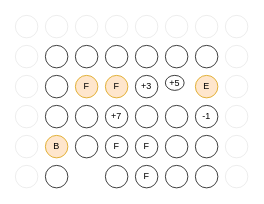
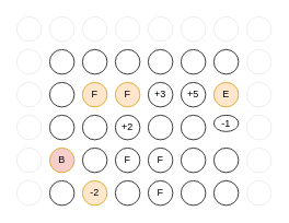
  <mxCell id="0" />
  <mxCell id="1" parent="0" />
  <mxCell id="2" value="" style="ellipse;whiteSpace=wrap;html=1;aspect=fixed;labelBackgroundColor=none;rounded=0;fillStyle=solid;gradientColor=none;fillColor=default;opacity=10;" parent="1" vertex="1"><mxGeometry x="20" y="20" width="30" height="30" as="geometry" /></mxCell>
  <mxCell id="3" value="" style="ellipse;whiteSpace=wrap;html=1;aspect=fixed;labelBackgroundColor=none;rounded=0;fillStyle=solid;gradientColor=none;fillColor=default;opacity=10;" parent="1" vertex="1"><mxGeometry x="60" y="20" width="30" height="30" as="geometry" /></mxCell>
  <mxCell id="4" value="" style="ellipse;whiteSpace=wrap;html=1;aspect=fixed;labelBackgroundColor=none;rounded=0;fillStyle=solid;gradientColor=none;fillColor=default;opacity=10;" parent="1" vertex="1"><mxGeometry x="20" y="60" width="30" height="30" as="geometry" /></mxCell>
  <mxCell id="5" value="" style="ellipse;whiteSpace=wrap;html=1;aspect=fixed;labelBackgroundColor=none;rounded=0;" parent="1" vertex="1"><mxGeometry x="60" y="60" width="30" height="30" as="geometry" /></mxCell>
  <mxCell id="6" value="" style="ellipse;whiteSpace=wrap;html=1;aspect=fixed;labelBackgroundColor=none;rounded=0;fillStyle=solid;gradientColor=none;fillColor=default;opacity=10;" parent="1" vertex="1"><mxGeometry x="100" y="20" width="30" height="30" as="geometry" /></mxCell>
  <mxCell id="7" value="" style="ellipse;whiteSpace=wrap;html=1;aspect=fixed;labelBackgroundColor=none;rounded=0;fillStyle=solid;gradientColor=none;fillColor=default;opacity=10;" parent="1" vertex="1"><mxGeometry x="140" y="20" width="30" height="30" as="geometry" /></mxCell>
  <mxCell id="8" value="" style="ellipse;whiteSpace=wrap;html=1;aspect=fixed;labelBackgroundColor=none;rounded=0;" parent="1" vertex="1"><mxGeometry x="100" y="60" width="30" height="30" as="geometry" /></mxCell>
  <mxCell id="9" value="" style="ellipse;whiteSpace=wrap;html=1;aspect=fixed;labelBackgroundColor=none;rounded=0;" parent="1" vertex="1"><mxGeometry x="140" y="60" width="30" height="30" as="geometry" /></mxCell>
  <mxCell id="10" value="" style="ellipse;whiteSpace=wrap;html=1;aspect=fixed;labelBackgroundColor=none;rounded=0;fillStyle=solid;gradientColor=none;fillColor=default;opacity=10;" parent="1" vertex="1"><mxGeometry x="20" y="100" width="30" height="30" as="geometry" /></mxCell>
  <mxCell id="11" value="" style="ellipse;whiteSpace=wrap;html=1;aspect=fixed;labelBackgroundColor=none;rounded=0;" parent="1" vertex="1"><mxGeometry x="60" y="100" width="30" height="30" as="geometry" /></mxCell>
  <mxCell id="12" value="" style="ellipse;whiteSpace=wrap;html=1;aspect=fixed;labelBackgroundColor=none;rounded=0;fillStyle=solid;gradientColor=none;fillColor=default;opacity=10;" parent="1" vertex="1"><mxGeometry x="20" y="140" width="30" height="30" as="geometry" /></mxCell>
  <mxCell id="13" value="" style="ellipse;whiteSpace=wrap;html=1;aspect=fixed;labelBackgroundColor=none;rounded=0;" parent="1" vertex="1"><mxGeometry x="60" y="140" width="30" height="30" as="geometry" /></mxCell>
  <mxCell id="14" value="F" style="ellipse;whiteSpace=wrap;html=1;aspect=fixed;labelBackgroundColor=none;rounded=0;fillColor=#ffe6cc;strokeColor=#d79b00;" parent="1" vertex="1"><mxGeometry x="100" y="100" width="30" height="30" as="geometry" /></mxCell>
  <mxCell id="15" value="F" style="ellipse;whiteSpace=wrap;html=1;aspect=fixed;labelBackgroundColor=none;rounded=0;fillColor=#ffe6cc;strokeColor=#d79b00;" parent="1" vertex="1"><mxGeometry x="140" y="100" width="30" height="30" as="geometry" /></mxCell>
  <mxCell id="16" value="" style="ellipse;whiteSpace=wrap;html=1;aspect=fixed;labelBackgroundColor=none;rounded=0;" parent="1" vertex="1"><mxGeometry x="100" y="140" width="30" height="30" as="geometry" /></mxCell>
- <mxCell id="17" value="+7" style="ellipse;whiteSpace=wrap;html=1;aspect=fixed;labelBackgroundColor=none;rounded=0;" parent="1" vertex="1"><mxGeometry x="140" y="140" width="30" height="30" as="geometry" /></mxCell>
+ <mxCell id="17" value="+2" style="ellipse;whiteSpace=wrap;html=1;aspect=fixed;labelBackgroundColor=none;rounded=0;" parent="1" vertex="1"><mxGeometry x="140" y="140" width="30" height="30" as="geometry" /></mxCell>
  <mxCell id="18" value="" style="ellipse;whiteSpace=wrap;html=1;aspect=fixed;labelBackgroundColor=none;rounded=0;fillStyle=solid;gradientColor=none;fillColor=default;opacity=10;" parent="1" vertex="1"><mxGeometry x="180" y="20" width="30" height="30" as="geometry" /></mxCell>
  <mxCell id="19" value="" style="ellipse;whiteSpace=wrap;html=1;aspect=fixed;labelBackgroundColor=none;rounded=0;fillStyle=solid;gradientColor=none;fillColor=default;opacity=10;" parent="1" vertex="1"><mxGeometry x="220" y="20" width="30" height="30" as="geometry" /></mxCell>
  <mxCell id="20" value="" style="ellipse;whiteSpace=wrap;html=1;aspect=fixed;labelBackgroundColor=none;rounded=0;" parent="1" vertex="1"><mxGeometry x="180" y="60" width="30" height="30" as="geometry" /></mxCell>
  <mxCell id="21" value="" style="ellipse;whiteSpace=wrap;html=1;aspect=fixed;labelBackgroundColor=none;rounded=0;" parent="1" vertex="1"><mxGeometry x="220" y="60" width="30" height="30" as="geometry" /></mxCell>
  <mxCell id="22" value="" style="ellipse;whiteSpace=wrap;html=1;aspect=fixed;labelBackgroundColor=none;rounded=0;fillStyle=solid;gradientColor=none;fillColor=default;opacity=10;" parent="1" vertex="1"><mxGeometry x="260" y="20" width="30" height="30" as="geometry" /></mxCell>
  <mxCell id="23" value="" style="ellipse;whiteSpace=wrap;html=1;aspect=fixed;labelBackgroundColor=none;rounded=0;fillStyle=solid;gradientColor=none;fillColor=default;opacity=10;" parent="1" vertex="1"><mxGeometry x="300" y="20" width="30" height="30" as="geometry" /></mxCell>
  <mxCell id="24" value="" style="ellipse;whiteSpace=wrap;html=1;aspect=fixed;labelBackgroundColor=none;rounded=0;" parent="1" vertex="1"><mxGeometry x="260" y="60" width="30" height="30" as="geometry" /></mxCell>
  <mxCell id="25" value="" style="ellipse;whiteSpace=wrap;html=1;aspect=fixed;labelBackgroundColor=none;rounded=0;fillStyle=solid;gradientColor=none;fillColor=default;opacity=10;" parent="1" vertex="1"><mxGeometry x="300" y="60" width="30" height="30" as="geometry" /></mxCell>
  <mxCell id="26" value="+3" style="ellipse;whiteSpace=wrap;html=1;aspect=fixed;labelBackgroundColor=none;rounded=0;" parent="1" vertex="1"><mxGeometry x="180" y="100" width="30" height="30" as="geometry" /></mxCell>
- <mxCell id="27" value="+5" style="ellipse;whiteSpace=wrap;html=1;aspect=fixed;labelBackgroundColor=none;rounded=0;" parent="1" vertex="1"><mxGeometry x="220" y="100" width="25" height="20" as="geometry" /></mxCell>
+ <mxCell id="27" value="+5" style="ellipse;whiteSpace=wrap;html=1;aspect=fixed;labelBackgroundColor=none;rounded=0;" parent="1" vertex="1"><mxGeometry x="220" y="100" width="30" height="30" as="geometry" /></mxCell>
  <mxCell id="28" value="" style="ellipse;whiteSpace=wrap;html=1;aspect=fixed;labelBackgroundColor=none;rounded=0;" parent="1" vertex="1"><mxGeometry x="180" y="140" width="30" height="30" as="geometry" /></mxCell>
  <mxCell id="29" value="" style="ellipse;whiteSpace=wrap;html=1;aspect=fixed;labelBackgroundColor=none;rounded=0;" parent="1" vertex="1"><mxGeometry x="220" y="140" width="30" height="30" as="geometry" /></mxCell>
  <mxCell id="30" value="E" style="ellipse;whiteSpace=wrap;html=1;aspect=fixed;labelBackgroundColor=none;rounded=0;fillColor=#ffe6cc;strokeColor=#d79b00;" parent="1" vertex="1"><mxGeometry x="260" y="100" width="30" height="30" as="geometry" /></mxCell>
  <mxCell id="31" value="" style="ellipse;whiteSpace=wrap;html=1;aspect=fixed;labelBackgroundColor=none;rounded=0;fillStyle=solid;gradientColor=none;fillColor=default;opacity=10;" parent="1" vertex="1"><mxGeometry x="300" y="100" width="30" height="30" as="geometry" /></mxCell>
- <mxCell id="32" value="-1" style="ellipse;whiteSpace=wrap;html=1;aspect=fixed;labelBackgroundColor=none;rounded=0;" parent="1" vertex="1"><mxGeometry x="260" y="140" width="30" height="30" as="geometry" /></mxCell>
+ <mxCell id="32" value="-1" style="ellipse;whiteSpace=wrap;html=1;aspect=fixed;labelBackgroundColor=none;rounded=0;" parent="1" vertex="1"><mxGeometry x="260" y="140" width="30" height="20" as="geometry" /></mxCell>
  <mxCell id="33" value="" style="ellipse;whiteSpace=wrap;html=1;aspect=fixed;labelBackgroundColor=none;rounded=0;fillStyle=solid;gradientColor=none;fillColor=default;opacity=10;" parent="1" vertex="1"><mxGeometry x="300" y="140" width="30" height="30" as="geometry" /></mxCell>
  <mxCell id="34" value="" style="ellipse;whiteSpace=wrap;html=1;aspect=fixed;labelBackgroundColor=none;rounded=0;fillStyle=solid;gradientColor=none;fillColor=default;opacity=10;" parent="1" vertex="1"><mxGeometry x="20" y="180" width="30" height="30" as="geometry" /></mxCell>
- <mxCell id="35" value="B" style="ellipse;whiteSpace=wrap;html=1;aspect=fixed;labelBackgroundColor=none;rounded=0;fillColor=#ffe6cc;strokeColor=#d79b00;" parent="1" vertex="1"><mxGeometry x="60" y="180" width="30" height="30" as="geometry" /></mxCell>
+ <mxCell id="35" value="B" style="ellipse;whiteSpace=wrap;html=1;aspect=fixed;labelBackgroundColor=none;rounded=0;fillColor=#f8cecc;strokeColor=#d79b00;" parent="1" vertex="1"><mxGeometry x="60" y="180" width="30" height="30" as="geometry" /></mxCell>
  <mxCell id="36" value="" style="ellipse;whiteSpace=wrap;html=1;aspect=fixed;labelBackgroundColor=none;rounded=0;fillStyle=solid;gradientColor=none;fillColor=default;opacity=10;" parent="1" vertex="1"><mxGeometry x="20" y="220" width="30" height="30" as="geometry" /></mxCell>
  <mxCell id="37" value="" style="ellipse;whiteSpace=wrap;html=1;aspect=fixed;labelBackgroundColor=none;rounded=0;" parent="1" vertex="1"><mxGeometry x="60" y="220" width="30" height="30" as="geometry" /></mxCell>
  <mxCell id="38" value="" style="ellipse;whiteSpace=wrap;html=1;aspect=fixed;labelBackgroundColor=none;rounded=0;" parent="1" vertex="1"><mxGeometry x="100" y="180" width="30" height="30" as="geometry" /></mxCell>
+ <mxCell id="39" value="-2" style="ellipse;whiteSpace=wrap;html=1;aspect=fixed;labelBackgroundColor=none;rounded=0;fillColor=#ffe6cc;strokeColor=#d79b00;" parent="1" vertex="1"><mxGeometry x="100" y="220" width="30" height="30" as="geometry" /></mxCell>
  <mxCell id="40" value="F" style="ellipse;whiteSpace=wrap;html=1;aspect=fixed;labelBackgroundColor=none;rounded=0;" parent="1" vertex="1"><mxGeometry x="140" y="180" width="30" height="30" as="geometry" /></mxCell>
  <mxCell id="41" value="" style="ellipse;whiteSpace=wrap;html=1;aspect=fixed;labelBackgroundColor=none;rounded=0;" parent="1" vertex="1"><mxGeometry x="140" y="220" width="30" height="30" as="geometry" /></mxCell>
  <mxCell id="42" value="F" style="ellipse;whiteSpace=wrap;html=1;aspect=fixed;labelBackgroundColor=none;rounded=0;" parent="1" vertex="1"><mxGeometry x="180" y="180" width="30" height="30" as="geometry" /></mxCell>
  <mxCell id="43" value="" style="ellipse;whiteSpace=wrap;html=1;aspect=fixed;labelBackgroundColor=none;rounded=0;" parent="1" vertex="1"><mxGeometry x="220" y="180" width="30" height="30" as="geometry" /></mxCell>
  <mxCell id="44" value="F" style="ellipse;whiteSpace=wrap;html=1;aspect=fixed;labelBackgroundColor=none;rounded=0;" parent="1" vertex="1"><mxGeometry x="180" y="220" width="30" height="30" as="geometry" /></mxCell>
  <mxCell id="45" value="" style="ellipse;whiteSpace=wrap;html=1;aspect=fixed;labelBackgroundColor=none;rounded=0;" parent="1" vertex="1"><mxGeometry x="220" y="220" width="30" height="30" as="geometry" /></mxCell>
  <mxCell id="46" value="" style="ellipse;whiteSpace=wrap;html=1;aspect=fixed;labelBackgroundColor=none;rounded=0;" parent="1" vertex="1"><mxGeometry x="260" y="180" width="30" height="30" as="geometry" /></mxCell>
  <mxCell id="47" value="" style="ellipse;whiteSpace=wrap;html=1;aspect=fixed;labelBackgroundColor=none;rounded=0;fillStyle=solid;gradientColor=none;fillColor=default;opacity=10;" parent="1" vertex="1"><mxGeometry x="300" y="180" width="30" height="30" as="geometry" /></mxCell>
  <mxCell id="48" value="" style="ellipse;whiteSpace=wrap;html=1;aspect=fixed;labelBackgroundColor=none;rounded=0;" parent="1" vertex="1"><mxGeometry x="260" y="220" width="30" height="30" as="geometry" /></mxCell>
  <mxCell id="49" value="" style="ellipse;whiteSpace=wrap;html=1;aspect=fixed;labelBackgroundColor=none;rounded=0;fillStyle=solid;gradientColor=none;fillColor=default;opacity=10;" parent="1" vertex="1"><mxGeometry x="300" y="220" width="30" height="30" as="geometry" /></mxCell>
